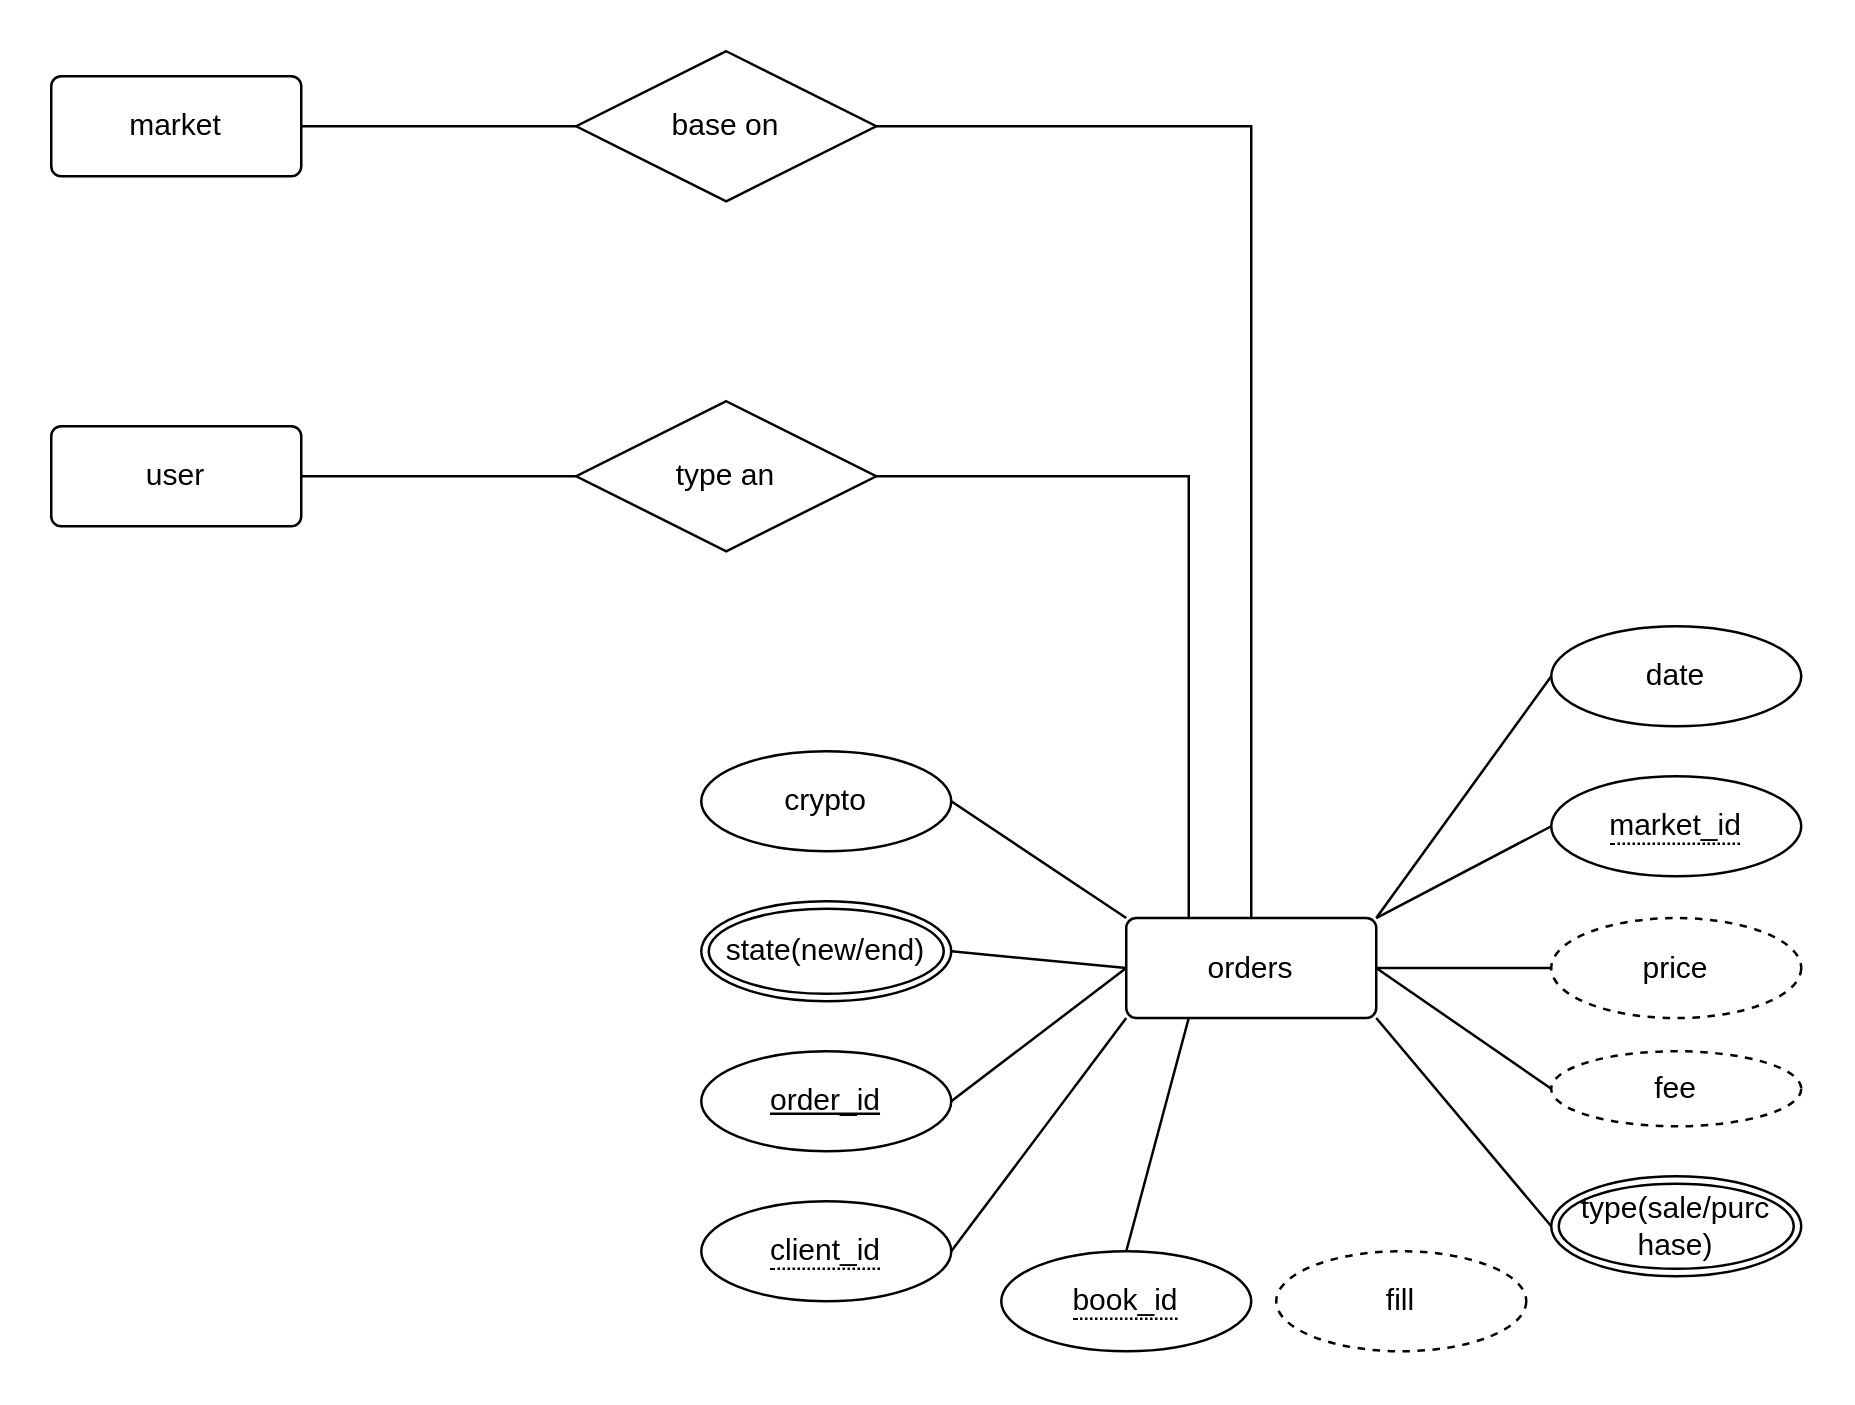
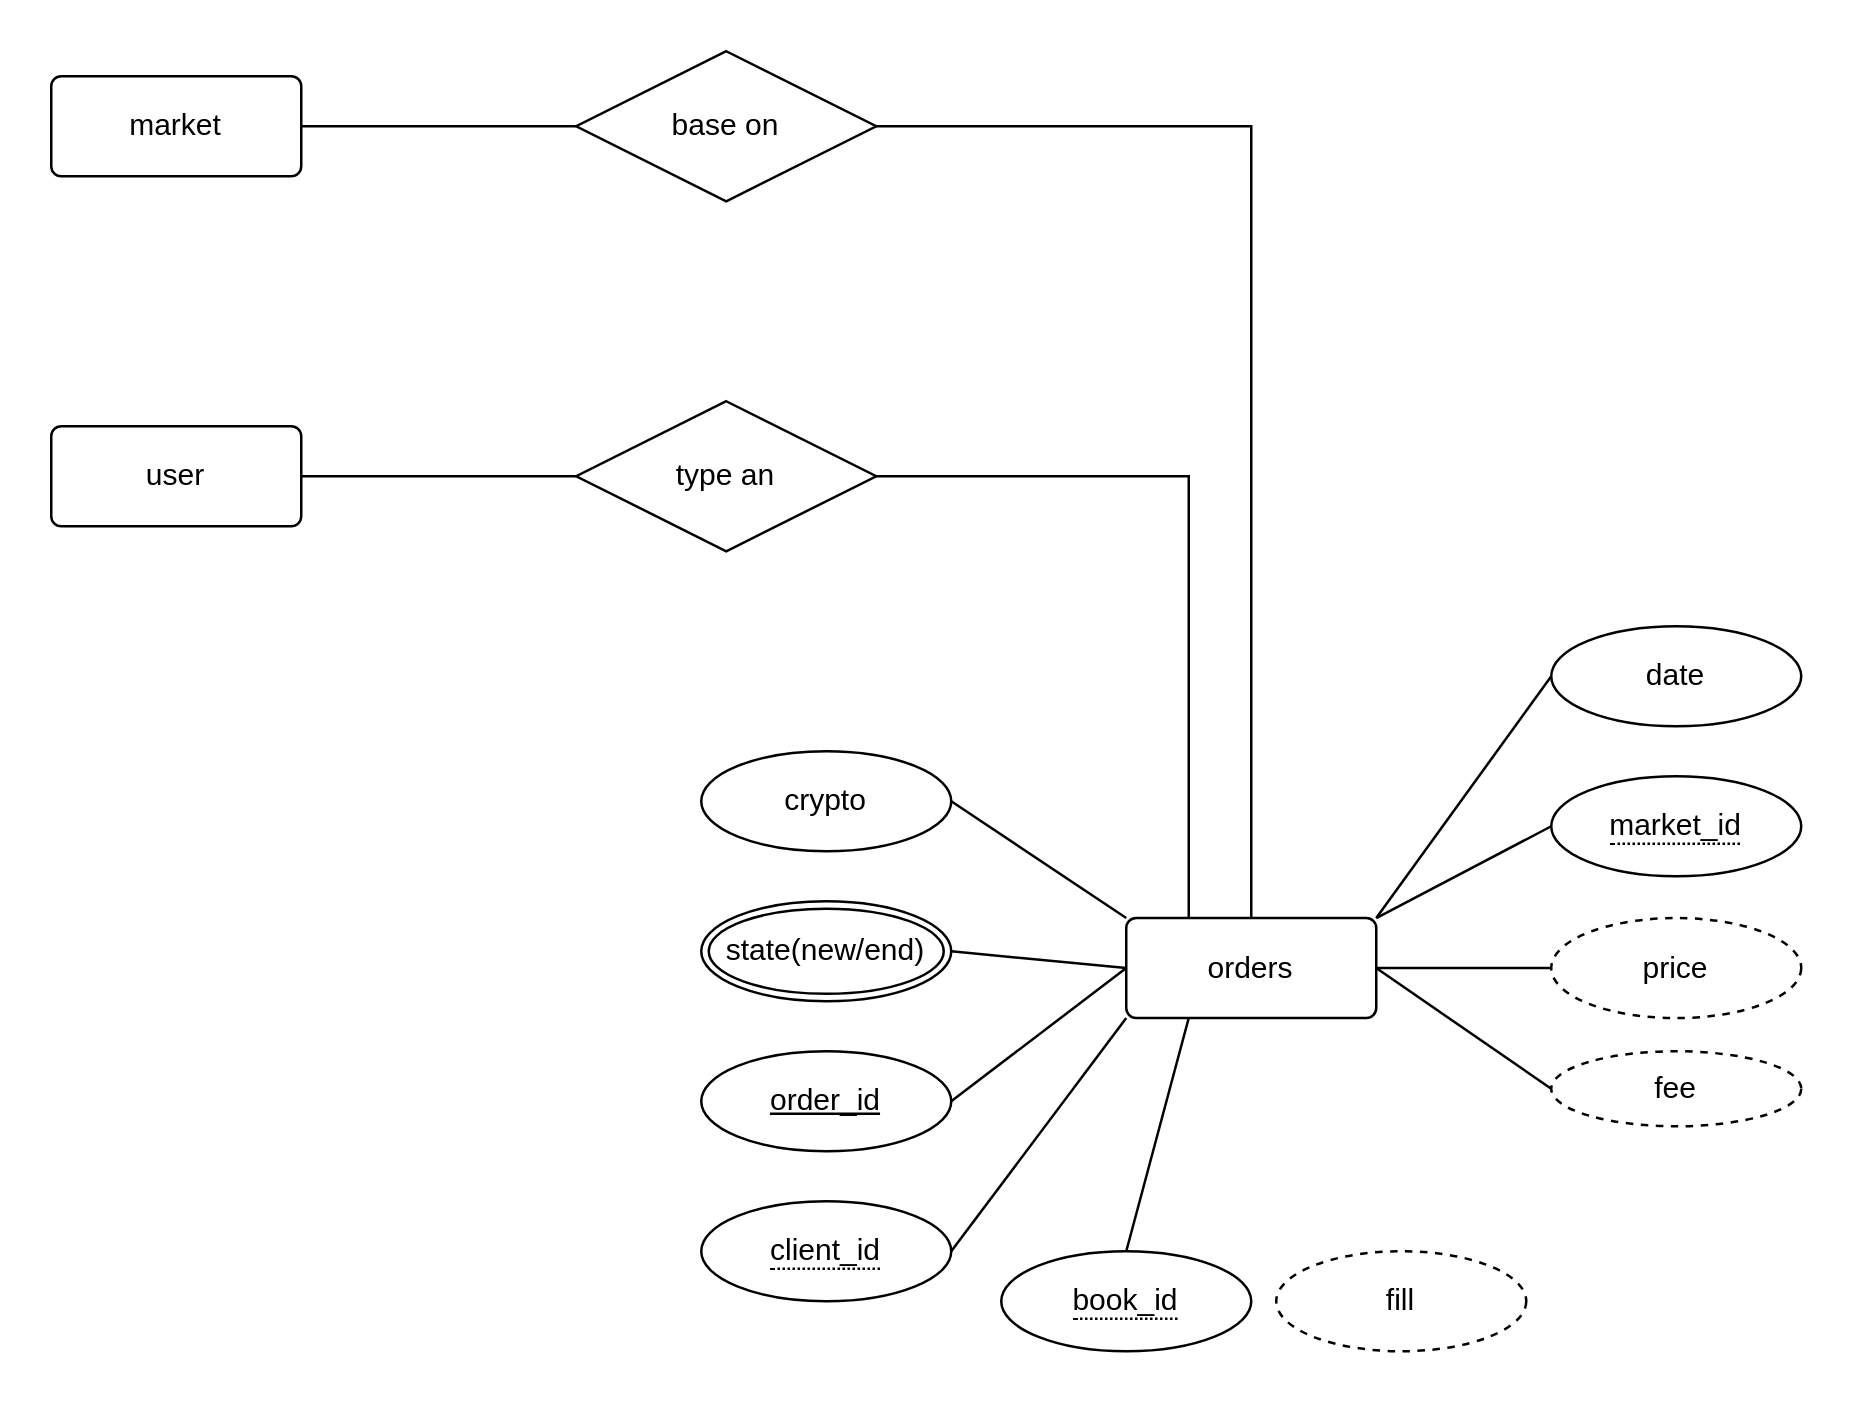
  <mxCell id="0" />
  <mxCell id="1" parent="0" />
  <mxCell id="2" value="orders" style="rounded=1;arcSize=10;whiteSpace=wrap;html=1;align=center;" vertex="1" parent="1"><mxGeometry x="450" y="366.72" width="100" height="40" as="geometry" /></mxCell>
  <mxCell id="3" value="fill" style="ellipse;whiteSpace=wrap;html=1;align=center;dashed=1;" vertex="1" parent="1"><mxGeometry x="510" y="500" width="100" height="40" as="geometry" /></mxCell>
  <mxCell id="4" value="" style="endArrow=none;html=1;rounded=0;exitX=1;exitY=0.5;exitDx=0;exitDy=0;entryX=0;entryY=0.5;entryDx=0;entryDy=0;" edge="1" parent="1" source="2" target="23"><mxGeometry relative="1" as="geometry"><mxPoint x="380" y="386.72" as="sourcePoint" /><mxPoint x="630" y="440" as="targetPoint" /></mxGeometry></mxCell>
- <mxCell id="5" value="" style="endArrow=none;html=1;rounded=0;entryX=0;entryY=0.5;entryDx=0;entryDy=0;exitX=1;exitY=1;exitDx=0;exitDy=0;" edge="1" parent="1" source="2" target="8"><mxGeometry relative="1" as="geometry"><mxPoint x="350" y="226.72" as="sourcePoint" /><mxPoint x="634.645" y="485.858" as="targetPoint" /></mxGeometry></mxCell>
  <mxCell id="6" value="order_id" style="ellipse;whiteSpace=wrap;html=1;align=center;fontStyle=4;" vertex="1" parent="1"><mxGeometry x="280" y="420" width="100" height="40" as="geometry" /></mxCell>
  <mxCell id="7" value="" style="endArrow=none;html=1;rounded=0;entryX=1;entryY=0.5;entryDx=0;entryDy=0;exitX=0;exitY=0.5;exitDx=0;exitDy=0;" edge="1" parent="1" source="2" target="6"><mxGeometry relative="1" as="geometry"><mxPoint x="510" y="230" as="sourcePoint" /><mxPoint x="670" y="230" as="targetPoint" /></mxGeometry></mxCell>
- <mxCell id="8" value="&lt;div&gt;type(sale/purc&lt;/div&gt;&lt;div&gt;hase)&lt;/div&gt;" style="ellipse;shape=doubleEllipse;margin=3;whiteSpace=wrap;html=1;align=center;" vertex="1" parent="1"><mxGeometry x="620" y="470" width="100" height="40" as="geometry" /></mxCell>
  <mxCell id="9" value="" style="endArrow=none;html=1;rounded=0;exitX=1;exitY=0.5;exitDx=0;exitDy=0;entryX=0;entryY=1;entryDx=0;entryDy=0;" edge="1" parent="1" target="2" source="10"><mxGeometry relative="1" as="geometry"><mxPoint x="375.355" y="452.578" as="sourcePoint" /><mxPoint x="670" y="220" as="targetPoint" /></mxGeometry></mxCell>
  <mxCell id="10" value="&lt;div&gt;&lt;span style=&quot;border-bottom: 1px dotted&quot;&gt;client_id&lt;/span&gt;&lt;/div&gt;&lt;div&gt;&lt;span style=&quot;border-bottom: 1px dotted&quot;&gt;&lt;/span&gt;&lt;/div&gt;" style="ellipse;whiteSpace=wrap;html=1;align=center;" vertex="1" parent="1"><mxGeometry x="280" y="480" width="100" height="40" as="geometry" /></mxCell>
  <mxCell id="11" value="&lt;span style=&quot;border-bottom: 1px dotted&quot;&gt;book_id&lt;br&gt;&lt;/span&gt;" style="ellipse;whiteSpace=wrap;html=1;align=center;" vertex="1" parent="1"><mxGeometry x="400" y="500" width="100" height="40" as="geometry" /></mxCell>
  <mxCell id="12" value="" style="endArrow=none;html=1;rounded=0;exitX=0.5;exitY=0;exitDx=0;exitDy=0;entryX=0.25;entryY=1;entryDx=0;entryDy=0;" edge="1" parent="1" source="11" target="2"><mxGeometry relative="1" as="geometry"><mxPoint x="530" y="260" as="sourcePoint" /><mxPoint x="690" y="260" as="targetPoint" /></mxGeometry></mxCell>
  <mxCell id="13" value="state(new/end)" style="ellipse;shape=doubleEllipse;margin=3;whiteSpace=wrap;html=1;align=center;" vertex="1" parent="1"><mxGeometry x="280" y="360" width="100" height="40" as="geometry" /></mxCell>
  <mxCell id="14" value="price" style="ellipse;whiteSpace=wrap;html=1;align=center;dashed=1;" vertex="1" parent="1"><mxGeometry x="620" y="366.72" width="100" height="40" as="geometry" /></mxCell>
  <mxCell id="15" value="" style="endArrow=none;html=1;rounded=0;exitX=1;exitY=0.5;exitDx=0;exitDy=0;entryX=0;entryY=0.5;entryDx=0;entryDy=0;" edge="1" parent="1" source="2" target="14"><mxGeometry relative="1" as="geometry"><mxPoint x="410" y="270" as="sourcePoint" /><mxPoint x="570" y="270" as="targetPoint" /></mxGeometry></mxCell>
  <mxCell id="16" value="&lt;span style=&quot;border-bottom: 1px dotted&quot;&gt;market_id&lt;br&gt;&lt;/span&gt;" style="ellipse;whiteSpace=wrap;html=1;align=center;" vertex="1" parent="1"><mxGeometry x="620" y="310" width="100" height="40" as="geometry" /></mxCell>
  <mxCell id="17" value="" style="endArrow=none;html=1;rounded=0;exitX=1;exitY=0;exitDx=0;exitDy=0;entryX=0;entryY=0.5;entryDx=0;entryDy=0;" edge="1" parent="1" source="2" target="16"><mxGeometry relative="1" as="geometry"><mxPoint x="410" y="270" as="sourcePoint" /><mxPoint x="570" y="270" as="targetPoint" /></mxGeometry></mxCell>
  <mxCell id="18" value="" style="endArrow=none;html=1;rounded=0;exitX=0;exitY=0.5;exitDx=0;exitDy=0;entryX=1;entryY=0.5;entryDx=0;entryDy=0;" edge="1" parent="1" source="2" target="13"><mxGeometry relative="1" as="geometry"><mxPoint x="410" y="270" as="sourcePoint" /><mxPoint x="570" y="270" as="targetPoint" /></mxGeometry></mxCell>
  <mxCell id="19" value="&lt;div&gt;date&lt;/div&gt;" style="ellipse;whiteSpace=wrap;html=1;align=center;" vertex="1" parent="1"><mxGeometry x="620" y="250" width="100" height="40" as="geometry" /></mxCell>
  <mxCell id="20" value="" style="endArrow=none;html=1;rounded=0;entryX=0;entryY=0.5;entryDx=0;entryDy=0;exitX=1;exitY=0;exitDx=0;exitDy=0;" edge="1" parent="1" source="2" target="19"><mxGeometry relative="1" as="geometry"><mxPoint x="410" y="270" as="sourcePoint" /><mxPoint x="570" y="270" as="targetPoint" /></mxGeometry></mxCell>
  <mxCell id="21" value="crypto" style="ellipse;whiteSpace=wrap;html=1;align=center;" vertex="1" parent="1"><mxGeometry x="280" y="300" width="100" height="40" as="geometry" /></mxCell>
  <mxCell id="22" value="" style="endArrow=none;html=1;rounded=0;exitX=1;exitY=0.5;exitDx=0;exitDy=0;entryX=0;entryY=0;entryDx=0;entryDy=0;" edge="1" parent="1" source="21" target="2"><mxGeometry relative="1" as="geometry"><mxPoint x="410" y="320" as="sourcePoint" /><mxPoint x="570" y="320" as="targetPoint" /></mxGeometry></mxCell>
  <mxCell id="23" value="fee" style="ellipse;whiteSpace=wrap;html=1;align=center;dashed=1;" vertex="1" parent="1"><mxGeometry x="620" y="420" width="100" height="30" as="geometry" /></mxCell>
  <mxCell id="24" value="type an" style="shape=rhombus;perimeter=rhombusPerimeter;whiteSpace=wrap;html=1;align=center;" vertex="1" parent="1"><mxGeometry x="230" y="160" width="120" height="60" as="geometry" /></mxCell>
  <mxCell id="25" value="user" style="rounded=1;arcSize=10;whiteSpace=wrap;html=1;align=center;" vertex="1" parent="1"><mxGeometry x="20" y="170" width="100" height="40" as="geometry" /></mxCell>
  <mxCell id="26" value="" style="endArrow=none;html=1;rounded=0;exitX=1;exitY=0.5;exitDx=0;exitDy=0;entryX=0;entryY=0.5;entryDx=0;entryDy=0;" edge="1" parent="1" source="25" target="24"><mxGeometry relative="1" as="geometry"><mxPoint x="600" y="210" as="sourcePoint" /><mxPoint x="760" y="210" as="targetPoint" /></mxGeometry></mxCell>
  <mxCell id="27" value="" style="endArrow=none;html=1;rounded=0;exitX=1;exitY=0.5;exitDx=0;exitDy=0;entryX=0.25;entryY=0;entryDx=0;entryDy=0;" edge="1" parent="1" source="24" target="2"><mxGeometry relative="1" as="geometry"><mxPoint x="240" y="320" as="sourcePoint" /><mxPoint x="400" y="320" as="targetPoint" /><Array as="points"><mxPoint x="475" y="190" /></Array></mxGeometry></mxCell>
  <mxCell id="28" value="base on" style="shape=rhombus;perimeter=rhombusPerimeter;whiteSpace=wrap;html=1;align=center;" vertex="1" parent="1"><mxGeometry x="230" y="20" width="120" height="60" as="geometry" /></mxCell>
  <mxCell id="29" value="market" style="rounded=1;arcSize=10;whiteSpace=wrap;html=1;align=center;" vertex="1" parent="1"><mxGeometry x="20" y="30" width="100" height="40" as="geometry" /></mxCell>
  <mxCell id="30" value="" style="endArrow=none;html=1;rounded=0;exitX=1;exitY=0.5;exitDx=0;exitDy=0;entryX=0;entryY=0.5;entryDx=0;entryDy=0;" edge="1" parent="1" source="29" target="28"><mxGeometry relative="1" as="geometry"><mxPoint x="600" y="70" as="sourcePoint" /><mxPoint x="760" y="70" as="targetPoint" /></mxGeometry></mxCell>
  <mxCell id="31" value="" style="endArrow=none;html=1;rounded=0;exitX=1;exitY=0.5;exitDx=0;exitDy=0;entryX=0.5;entryY=0;entryDx=0;entryDy=0;" edge="1" parent="1" source="28" target="2"><mxGeometry relative="1" as="geometry"><mxPoint x="250" y="230" as="sourcePoint" /><mxPoint x="410" y="230" as="targetPoint" /><Array as="points"><mxPoint x="500" y="50" /></Array></mxGeometry></mxCell>
